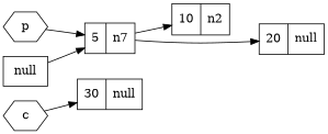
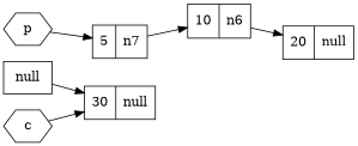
  digraph {
    rankdir=LR
    node [shape=record]
    n1 [label=null shape=box]
    n2 [label="{5|n7}"]
-   n3 [label="{10|n2}"]
+   n3 [label="{10|n6}"]
    p [shape=hexagon]
    n5 [label="{20|null}"]
    c [shape=hexagon]
    n7 [label="{30|null}"]
-   n1 -> n2
+   n1 -> n7
    n2 -> n3
-   n2 -> n5
+   n3 -> n5
    p -> n2
    c -> n7
  }
